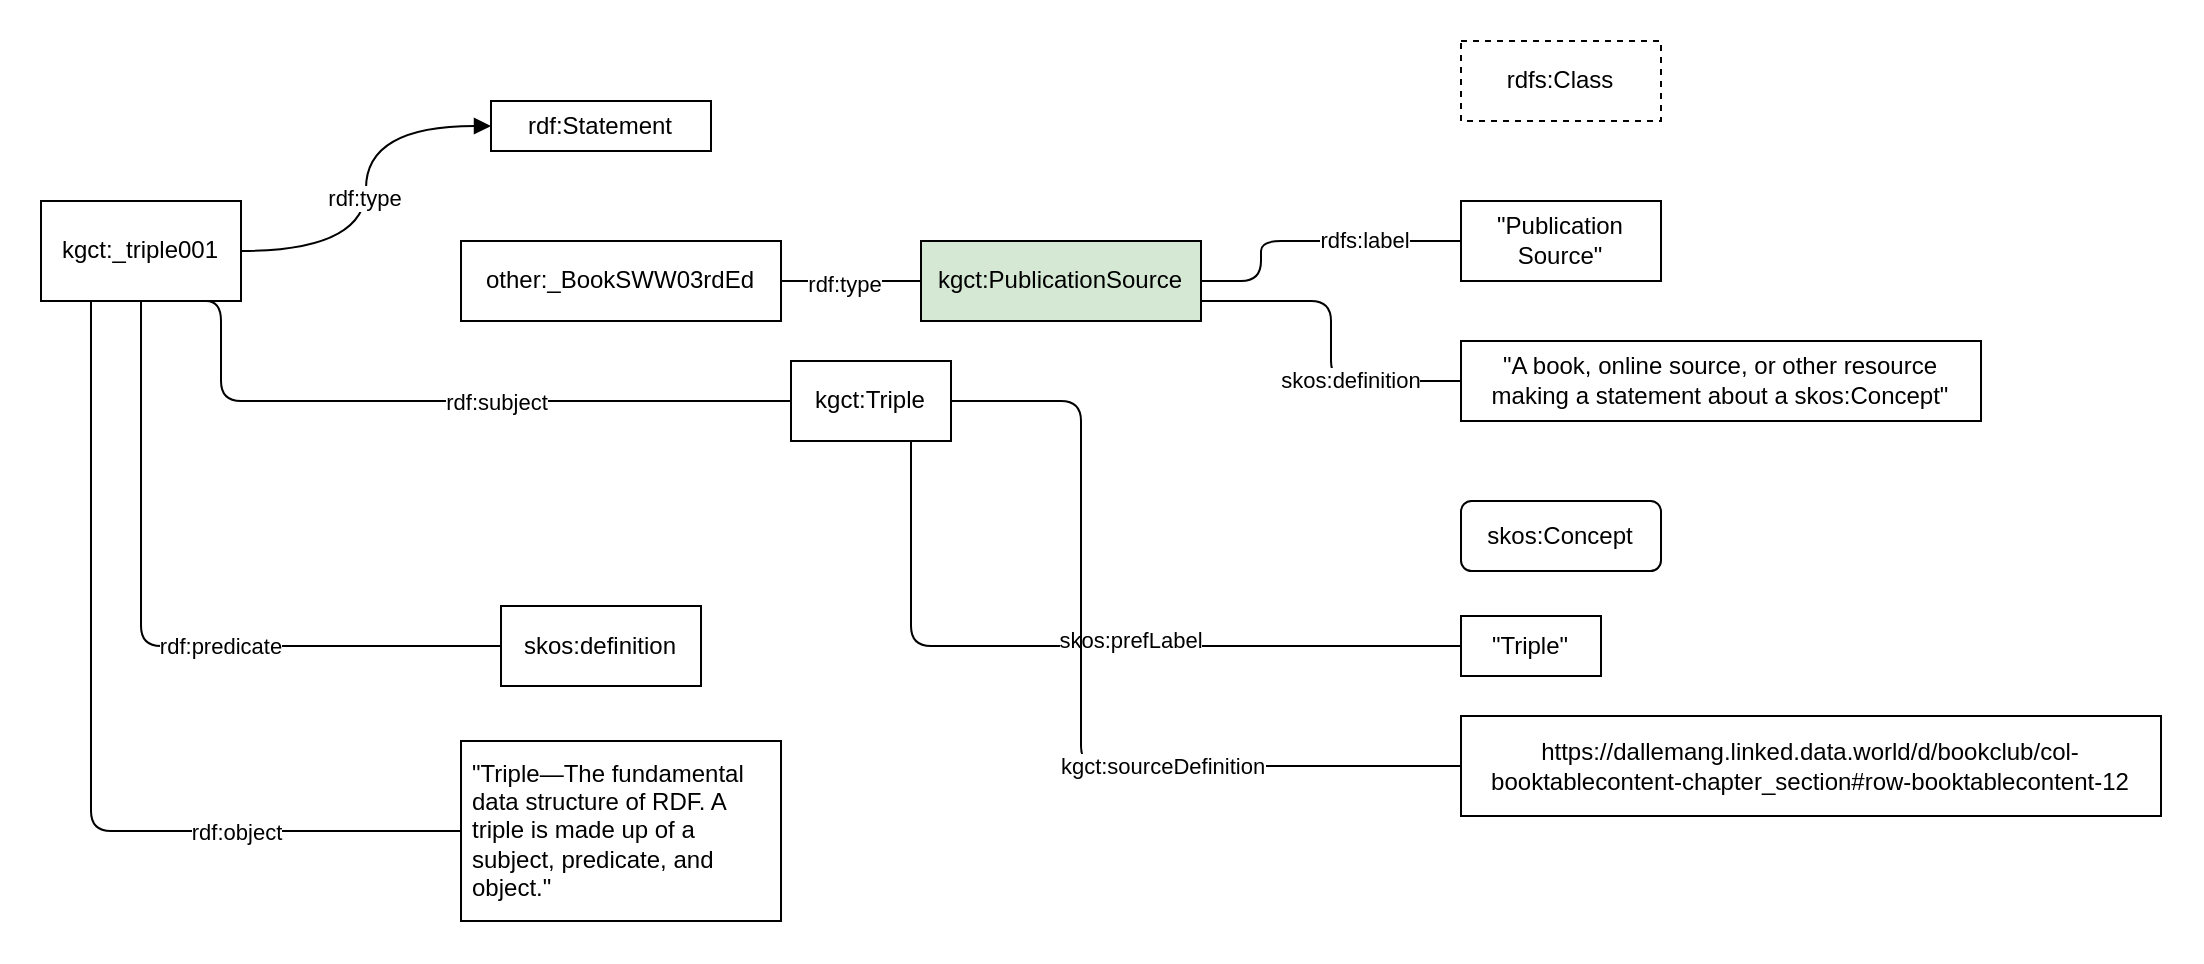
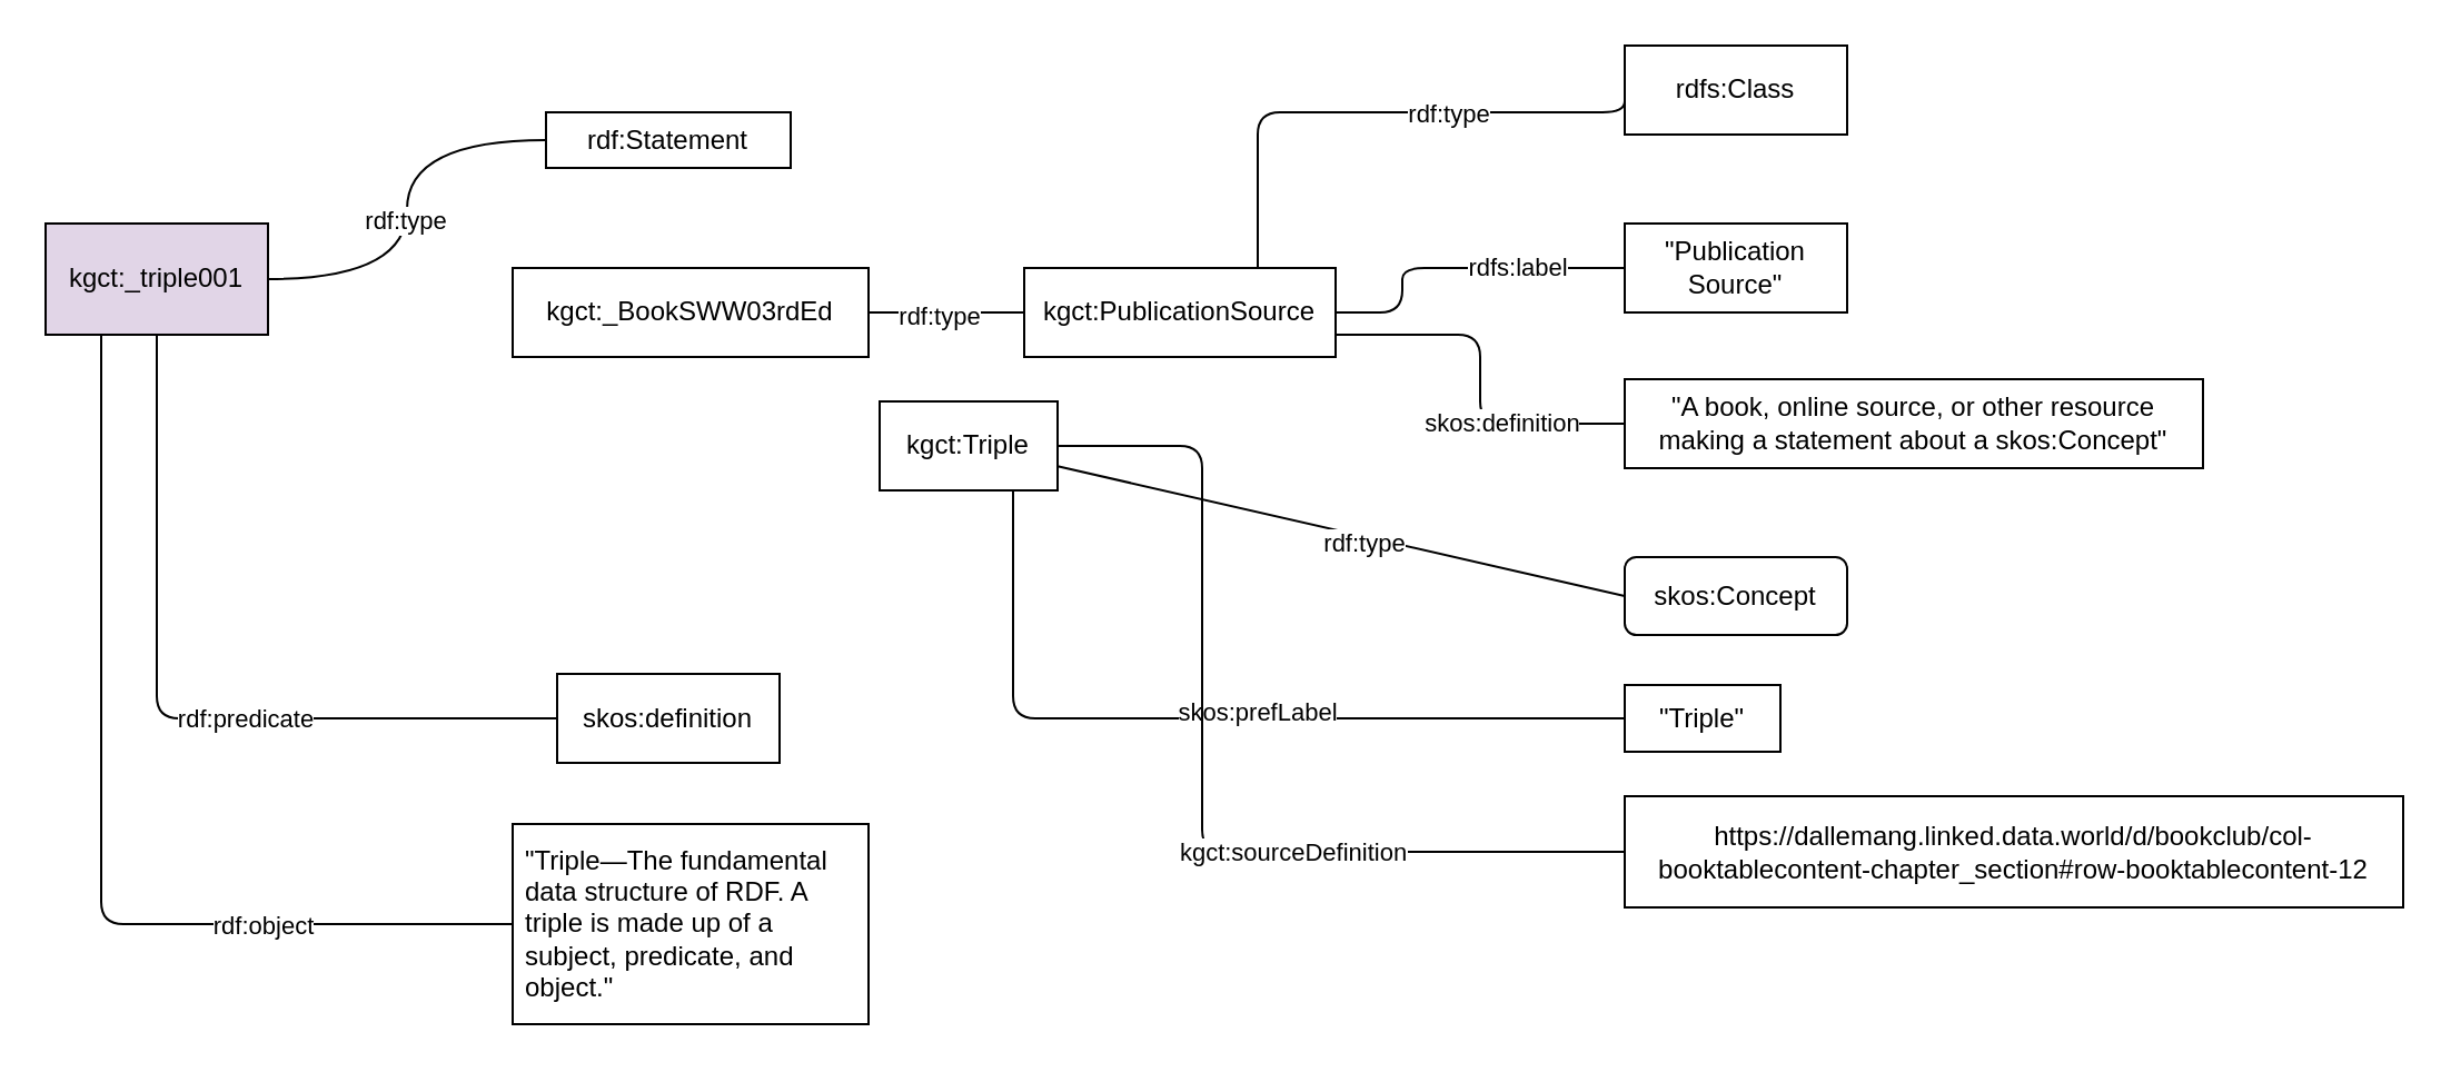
  <mxCell id="0" />
  <mxCell id="1" parent="0" />
  <mxCell id="2" value="kgct:Triple" style="rounded=0;whiteSpace=wrap;html=1;" parent="1" vertex="1"><mxGeometry x="395" y="180" width="80" height="40" as="geometry" /></mxCell>
  <mxCell id="3" value="skos:Concept" style="whiteSpace=wrap;html=1;rounded=1;" parent="1" vertex="1"><mxGeometry x="730" y="250" width="100" height="35" as="geometry" /></mxCell>
+ <mxCell id="4" value="" style="endArrow=none;html=1;entryX=0;entryY=0.5;entryDx=0;entryDy=0;" parent="1" source="2" target="3" edge="1"><mxGeometry width="50" height="50" relative="1" as="geometry"><mxPoint x="700" y="547.5" as="sourcePoint" /><mxPoint x="750" y="497.5" as="targetPoint" /></mxGeometry></mxCell>
+ <mxCell id="5" value="rdf:type" style="edgeLabel;html=1;align=center;verticalAlign=middle;resizable=0;points=[];" parent="4" vertex="1" connectable="0"><mxGeometry x="0.183" y="-1" relative="1" as="geometry"><mxPoint x="-13" y="-1" as="offset" /></mxGeometry></mxCell>
  <mxCell id="6" value="&quot;Triple&quot;" style="rounded=0;whiteSpace=wrap;html=1;" parent="1" vertex="1"><mxGeometry x="730" y="307.5" width="70" height="30" as="geometry" /></mxCell>
  <mxCell id="7" value="" style="endArrow=none;html=1;edgeStyle=orthogonalEdgeStyle;exitX=0;exitY=0.5;exitDx=0;exitDy=0;entryX=0.75;entryY=1;entryDx=0;entryDy=0;" parent="1" source="6" target="2" edge="1"><mxGeometry width="50" height="50" relative="1" as="geometry"><mxPoint x="700" y="547.5" as="sourcePoint" /><mxPoint x="560" y="287.5" as="targetPoint" /></mxGeometry></mxCell>
  <mxCell id="8" value="&lt;span style=&quot;color: rgba(0 , 0 , 0 , 0) ; font-family: monospace ; font-size: 0px ; background-color: rgb(248 , 249 , 250)&quot;&gt;%3CmxGraphModel%3E%3Croot%3E%3CmxCell%20id%3D%220%22%2F%3E%3CmxCell%20id%3D%221%22%20parent%3D%220%22%2F%3E%3CmxCell%20id%3D%222%22%20value%3D%22skos%3AprefLabel%22%20style%3D%22edgeLabel%3Bhtml%3D1%3Balign%3Dcenter%3BverticalAlign%3Dmiddle%3Bresizable%3D0%3Bpoints%3D%5B%5D%3B%22%20vertex%3D%221%22%20connectable%3D%220%22%20parent%3D%221%22%3E%3CmxGeometry%20x%3D%22450%22%20y%3D%22325%22%20as%3D%22geometry%22%2F%3E%3C%2FmxCell%3E%3C%2Froot%3E%3C%2FmxGraphModel%3skos&lt;/span&gt;" style="edgeLabel;html=1;align=center;verticalAlign=middle;resizable=0;points=[];" parent="7" vertex="1" connectable="0"><mxGeometry x="-0.098" y="-2" relative="1" as="geometry"><mxPoint as="offset" /></mxGeometry></mxCell>
  <mxCell id="9" value="skos:prefLabel" style="edgeLabel;html=1;align=center;verticalAlign=middle;resizable=0;points=[];" parent="7" vertex="1" connectable="0"><mxGeometry x="-0.054" y="2" relative="1" as="geometry"><mxPoint x="13" y="-5" as="offset" /></mxGeometry></mxCell>
  <mxCell id="10" value="&lt;span style=&quot;color: rgba(0 , 0 , 0 , 0) ; font-family: monospace ; font-size: 0px ; background-color: rgb(248 , 249 , 250)&quot;&gt;%3CmxGraphModel%3E%3Croot%3E%3CmxCell%20id%3D%220%22%2F%3E%3CmxCell%20id%3D%221%22%20parent%3D%220%22%2F%3E%3CmxCell%20id%3D%222%22%20value%3D%22skos%3AprefLabel%22%20style%3D%22edgeLabel%3Bhtml%3D1%3Balign%3Dcenter%3BverticalAlign%3Dmiddle%3Bresizable%3D0%3Bpoints%3D%5B%5D%3B%22%20vertex%3D%221%22%20connectable%3D%220%22%20parent%3D%221%22%3E%3CmxGeometry%20x%3D%22450%22%20y%3D%22325%22%20as%3D%22geometry%22%2F%3E%3C%2FmxCell%3E%3C%2Froot%3E%3C%2FmxGraphModel%3skos&lt;/span&gt;" style="edgeLabel;html=1;align=center;verticalAlign=middle;resizable=0;points=[];" parent="7" vertex="1" connectable="0"><mxGeometry x="-0.098" y="-2" relative="1" as="geometry"><mxPoint y="60" as="offset" /></mxGeometry></mxCell>
- <mxCell id="11" value="kgct:_triple001" style="rounded=0;whiteSpace=wrap;html=1;" parent="1" vertex="1"><mxGeometry x="20" y="100" width="100" height="50" as="geometry" /></mxCell>
+ <mxCell id="11" value="kgct:_triple001" style="rounded=0;whiteSpace=wrap;html=1;fillColor=#e1d5e7;" parent="1" vertex="1"><mxGeometry x="20" y="100" width="100" height="50" as="geometry" /></mxCell>
  <mxCell id="12" value="rdf:Statement" style="rounded=0;whiteSpace=wrap;html=1;" parent="1" vertex="1"><mxGeometry x="245" y="50" width="110" height="25" as="geometry" /></mxCell>
- <mxCell id="13" value="" style="endArrow=block;html=1;entryX=0;entryY=0.5;entryDx=0;entryDy=0;exitX=1;exitY=0.5;exitDx=0;exitDy=0;edgeStyle=orthogonalEdgeStyle;curved=1;" parent="1" source="11" target="12" edge="1"><mxGeometry width="50" height="50" relative="1" as="geometry"><mxPoint x="430" y="420" as="sourcePoint" /><mxPoint x="480" y="370" as="targetPoint" /></mxGeometry></mxCell>
+ <mxCell id="13" value="" style="endArrow=none;html=1;entryX=0;entryY=0.5;entryDx=0;entryDy=0;exitX=1;exitY=0.5;exitDx=0;exitDy=0;edgeStyle=orthogonalEdgeStyle;curved=1;" parent="1" source="11" target="12" edge="1"><mxGeometry width="50" height="50" relative="1" as="geometry"><mxPoint x="430" y="420" as="sourcePoint" /><mxPoint x="480" y="370" as="targetPoint" /></mxGeometry></mxCell>
  <mxCell id="14" value="rdf:type" style="edgeLabel;html=1;align=center;verticalAlign=middle;resizable=0;points=[];" parent="13" vertex="1" connectable="0"><mxGeometry x="-0.05" y="1" relative="1" as="geometry"><mxPoint as="offset" /></mxGeometry></mxCell>
- <mxCell id="15" value="other:_BookSWW03rdEd" style="rounded=0;whiteSpace=wrap;html=1;" parent="1" vertex="1"><mxGeometry x="230" y="120" width="160" height="40" as="geometry" /></mxCell>
+ <mxCell id="15" value="kgct:_BookSWW03rdEd" style="rounded=0;whiteSpace=wrap;html=1;" parent="1" vertex="1"><mxGeometry x="230" y="120" width="160" height="40" as="geometry" /></mxCell>
  <mxCell id="16" value="https://dallemang.linked.data.world/d/bookclub/col-booktablecontent-chapter_section#row-booktablecontent-12" style="rounded=0;whiteSpace=wrap;html=1;align=center;" parent="1" vertex="1"><mxGeometry x="730" y="357.5" width="350" height="50" as="geometry" /></mxCell>
  <mxCell id="17" value="" style="endArrow=none;html=1;entryX=0;entryY=0.5;entryDx=0;entryDy=0;edgeStyle=elbowEdgeStyle;" parent="1" source="2" target="16" edge="1"><mxGeometry width="50" height="50" relative="1" as="geometry"><mxPoint x="480" y="477.5" as="sourcePoint" /><mxPoint x="530" y="427.5" as="targetPoint" /><Array as="points"><mxPoint x="540" y="377.5" /></Array></mxGeometry></mxCell>
  <mxCell id="18" value="kgct:sourceDefinition" style="edgeLabel;html=1;align=center;verticalAlign=middle;resizable=0;points=[];" parent="17" vertex="1" connectable="0"><mxGeometry x="0.317" y="13" relative="1" as="geometry"><mxPoint y="13" as="offset" /></mxGeometry></mxCell>
- <mxCell id="19" value="" style="endArrow=none;html=1;entryX=0;entryY=0.5;entryDx=0;entryDy=0;exitX=0.75;exitY=1;exitDx=0;exitDy=0;edgeStyle=elbowEdgeStyle;" parent="1" source="11" target="2" edge="1"><mxGeometry width="50" height="50" relative="1" as="geometry"><mxPoint x="530" y="520" as="sourcePoint" /><mxPoint x="580" y="470" as="targetPoint" /><Array as="points"><mxPoint x="110" y="180" /><mxPoint x="130" y="200" /></Array></mxGeometry></mxCell>
- <mxCell id="20" value="rdf:subject" style="edgeLabel;html=1;align=center;verticalAlign=middle;resizable=0;points=[];" parent="19" vertex="1" connectable="0"><mxGeometry x="0.156" y="-3" relative="1" as="geometry"><mxPoint y="-3" as="offset" /></mxGeometry></mxCell>
  <mxCell id="21" value="skos:definition" style="rounded=0;whiteSpace=wrap;html=1;" parent="1" vertex="1"><mxGeometry x="250" y="302.5" width="100" height="40" as="geometry" /></mxCell>
  <mxCell id="22" value="&lt;meta charset=&quot;utf-8&quot;&gt;&lt;span style=&quot;color: rgb(0, 0, 0); font-family: helvetica; font-size: 11px; font-style: normal; font-weight: 400; letter-spacing: normal; text-align: center; text-indent: 0px; text-transform: none; word-spacing: 0px; background-color: rgb(255, 255, 255); display: inline; float: none;&quot;&gt;rdf:predicate&lt;/span&gt;" style="endArrow=none;html=1;exitX=0.5;exitY=1;exitDx=0;exitDy=0;edgeStyle=elbowEdgeStyle;entryX=0;entryY=0.5;entryDx=0;entryDy=0;" parent="1" source="11" target="21" edge="1"><mxGeometry x="0.204" width="50" height="50" relative="1" as="geometry"><mxPoint x="530" y="520" as="sourcePoint" /><mxPoint x="219" y="300" as="targetPoint" /><Array as="points"><mxPoint x="70" y="230" /><mxPoint x="90" y="230" /></Array><mxPoint as="offset" /></mxGeometry></mxCell>
  <mxCell id="23" value="&quot;Triple—The fundamental data structure of RDF. A triple is made up of a subject, predicate, and object.&quot;&amp;nbsp;" style="rounded=0;whiteSpace=wrap;html=1;align=left;verticalAlign=middle;horizontal=1;spacingLeft=4;" parent="1" vertex="1"><mxGeometry x="230" y="370" width="160" height="90" as="geometry" /></mxCell>
  <mxCell id="24" value="" style="endArrow=none;html=1;entryX=0.25;entryY=1;entryDx=0;entryDy=0;exitX=0;exitY=0.5;exitDx=0;exitDy=0;edgeStyle=elbowEdgeStyle;" parent="1" source="23" target="11" edge="1"><mxGeometry width="50" height="50" relative="1" as="geometry"><mxPoint x="45" y="460" as="sourcePoint" /><mxPoint x="580" y="470" as="targetPoint" /><Array as="points"><mxPoint x="45" y="310" /></Array></mxGeometry></mxCell>
  <mxCell id="25" value="rdf:object" style="edgeLabel;html=1;align=center;verticalAlign=middle;resizable=0;points=[];" parent="24" vertex="1" connectable="0"><mxGeometry x="-0.496" y="4" relative="1" as="geometry"><mxPoint y="-4" as="offset" /></mxGeometry></mxCell>
- <mxCell id="26" value="kgct:PublicationSource" style="rounded=0;whiteSpace=wrap;html=1;fillColor=#d5e8d4;" parent="1" vertex="1"><mxGeometry x="460" y="120" width="140" height="40" as="geometry" /></mxCell>
+ <mxCell id="26" value="kgct:PublicationSource" style="rounded=0;whiteSpace=wrap;html=1;" parent="1" vertex="1"><mxGeometry x="460" y="120" width="140" height="40" as="geometry" /></mxCell>
  <mxCell id="27" value="" style="endArrow=none;html=1;entryX=0;entryY=0.5;entryDx=0;entryDy=0;exitX=1;exitY=0.5;exitDx=0;exitDy=0;edgeStyle=elbowEdgeStyle;elbow=vertical;" parent="1" source="15" target="26" edge="1"><mxGeometry width="50" height="50" relative="1" as="geometry"><mxPoint x="530" y="520" as="sourcePoint" /><mxPoint x="580" y="470" as="targetPoint" /></mxGeometry></mxCell>
  <mxCell id="28" value="rdf:type" style="edgeLabel;html=1;align=center;verticalAlign=middle;resizable=0;points=[];" parent="27" vertex="1" connectable="0"><mxGeometry x="0.218" y="-1" relative="1" as="geometry"><mxPoint x="-12" as="offset" /></mxGeometry></mxCell>
- <mxCell id="29" value="rdfs:Class" style="rounded=0;whiteSpace=wrap;html=1;dashed=1;" parent="1" vertex="1"><mxGeometry x="730" y="20" width="100" height="40" as="geometry" /></mxCell>
+ <mxCell id="29" value="rdfs:Class" style="rounded=0;whiteSpace=wrap;html=1;" parent="1" vertex="1"><mxGeometry x="730" y="20" width="100" height="40" as="geometry" /></mxCell>
  <mxCell id="30" style="edgeStyle=elbowEdgeStyle;rounded=0;orthogonalLoop=1;jettySize=auto;html=1;exitX=1;exitY=0.5;exitDx=0;exitDy=0;" parent="1" source="29" target="29" edge="1"><mxGeometry relative="1" as="geometry" /></mxCell>
+ <mxCell id="31" value="" style="endArrow=none;html=1;entryX=0;entryY=0.5;entryDx=0;entryDy=0;exitX=0.75;exitY=0;exitDx=0;exitDy=0;edgeStyle=elbowEdgeStyle;elbow=vertical;" parent="1" source="26" target="29" edge="1"><mxGeometry width="50" height="50" relative="1" as="geometry"><mxPoint x="530" y="520" as="sourcePoint" /><mxPoint x="580" y="470" as="targetPoint" /><Array as="points"><mxPoint x="640" y="50" /></Array></mxGeometry></mxCell>
+ <mxCell id="32" value="rdf:type" style="edgeLabel;html=1;align=center;verticalAlign=middle;resizable=0;points=[];" parent="31" vertex="1" connectable="0"><mxGeometry x="0.382" y="1" relative="1" as="geometry"><mxPoint x="-14" y="1" as="offset" /></mxGeometry></mxCell>
  <mxCell id="33" value="&quot;Publication Source&quot;" style="rounded=0;whiteSpace=wrap;html=1;" parent="1" vertex="1"><mxGeometry x="730" y="100" width="100" height="40" as="geometry" /></mxCell>
  <mxCell id="34" style="edgeStyle=elbowEdgeStyle;rounded=0;orthogonalLoop=1;jettySize=auto;html=1;exitX=1;exitY=0.5;exitDx=0;exitDy=0;" parent="1" source="33" target="33" edge="1"><mxGeometry relative="1" as="geometry" /></mxCell>
  <mxCell id="35" value="" style="endArrow=none;html=1;entryX=0;entryY=0.5;entryDx=0;entryDy=0;exitX=1;exitY=0.5;exitDx=0;exitDy=0;edgeStyle=elbowEdgeStyle;elbow=horizontal;" parent="1" source="26" target="33" edge="1"><mxGeometry width="50" height="50" relative="1" as="geometry"><mxPoint x="530" y="520" as="sourcePoint" /><mxPoint x="580" y="470" as="targetPoint" /><Array as="points"><mxPoint x="630" y="120" /></Array></mxGeometry></mxCell>
  <mxCell id="36" value="rdfs:label" style="edgeLabel;html=1;align=center;verticalAlign=middle;resizable=0;points=[];" parent="35" vertex="1" connectable="0"><mxGeometry x="0.34" y="1" relative="1" as="geometry"><mxPoint as="offset" /></mxGeometry></mxCell>
  <mxCell id="37" value="&quot;A book, online source, or other resource making a statement about a skos:Concept&quot;" style="rounded=0;whiteSpace=wrap;html=1;" parent="1" vertex="1"><mxGeometry x="730" y="170" width="260" height="40" as="geometry" /></mxCell>
  <mxCell id="38" style="edgeStyle=elbowEdgeStyle;rounded=0;orthogonalLoop=1;jettySize=auto;html=1;exitX=1;exitY=0.5;exitDx=0;exitDy=0;" parent="1" source="37" target="37" edge="1"><mxGeometry relative="1" as="geometry" /></mxCell>
  <mxCell id="39" value="" style="endArrow=none;html=1;entryX=0;entryY=0.5;entryDx=0;entryDy=0;exitX=1;exitY=0.75;exitDx=0;exitDy=0;edgeStyle=elbowEdgeStyle;elbow=horizontal;" parent="1" source="26" target="37" edge="1"><mxGeometry width="50" height="50" relative="1" as="geometry"><mxPoint x="640" y="170" as="sourcePoint" /><mxPoint x="580" y="520" as="targetPoint" /></mxGeometry></mxCell>
  <mxCell id="40" value="skos:definition" style="edgeLabel;html=1;align=center;verticalAlign=middle;resizable=0;points=[];" parent="39" vertex="1" connectable="0"><mxGeometry x="0.34" y="1" relative="1" as="geometry"><mxPoint as="offset" /></mxGeometry></mxCell>
